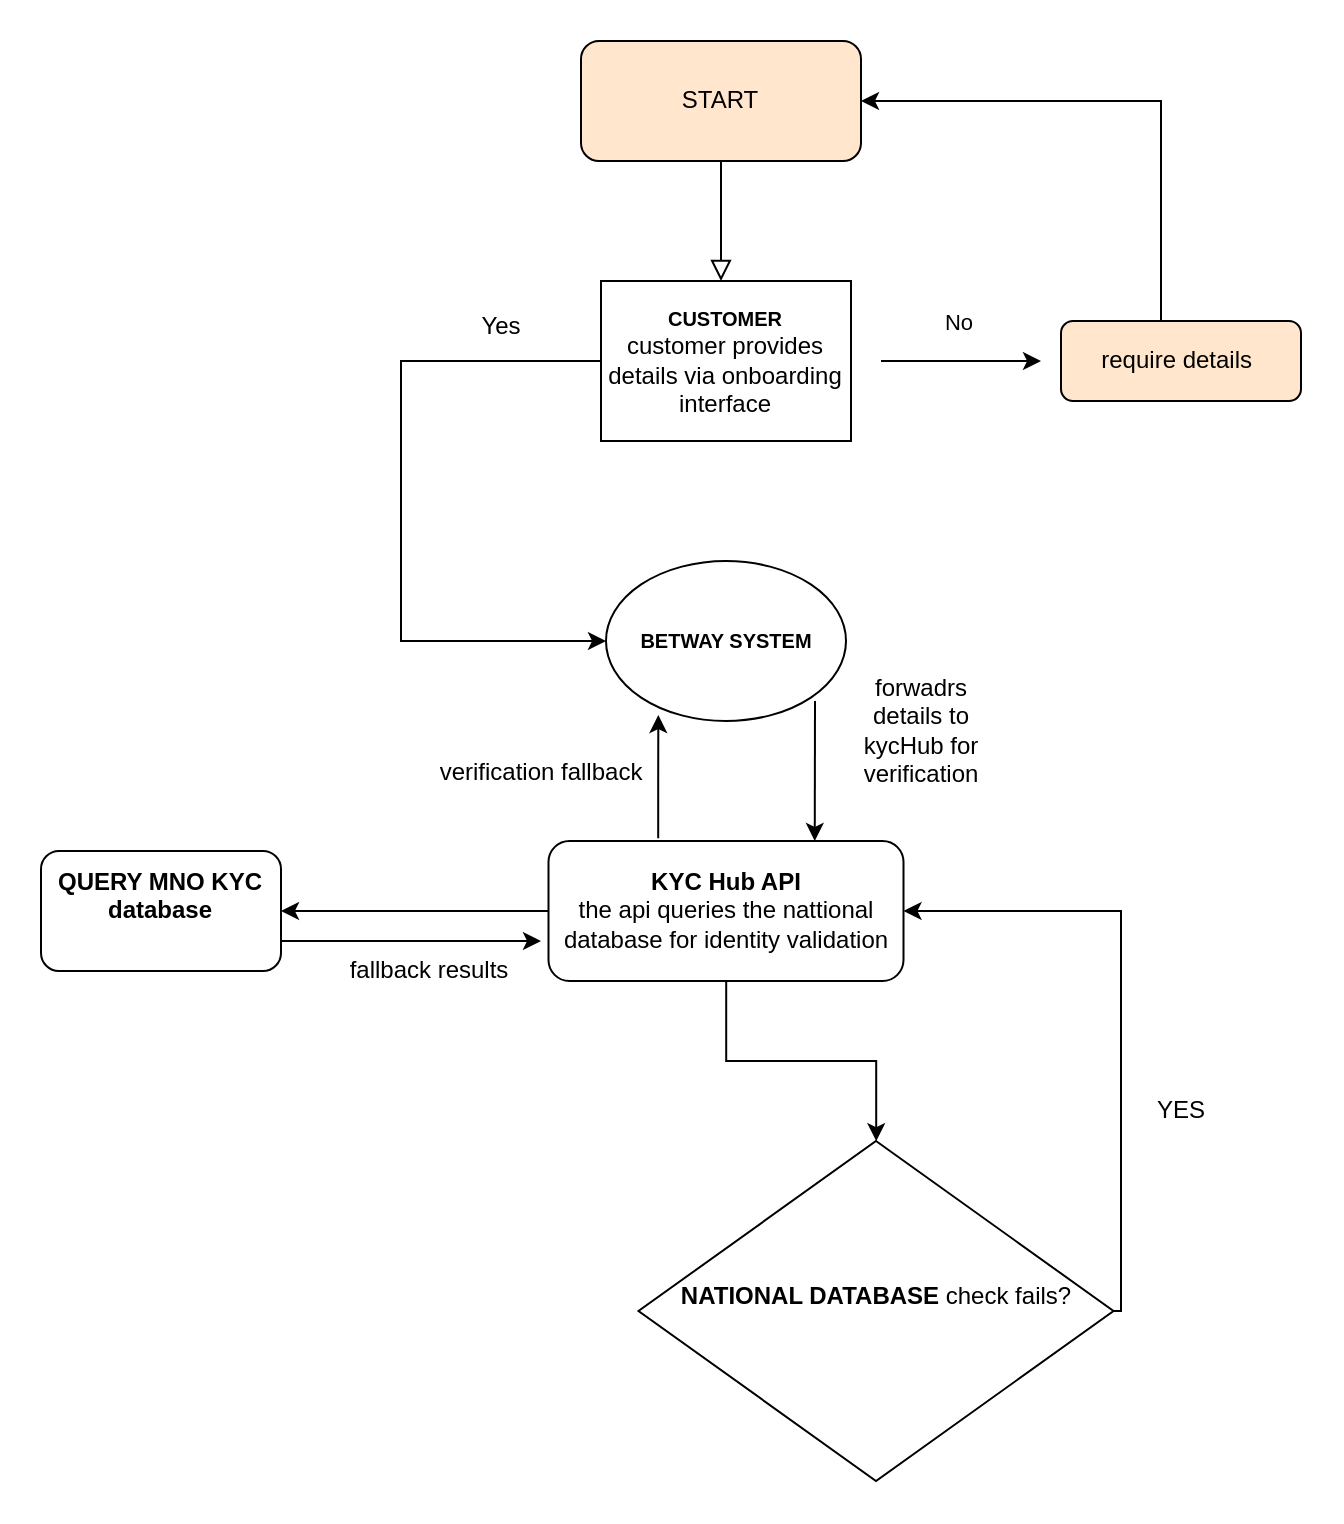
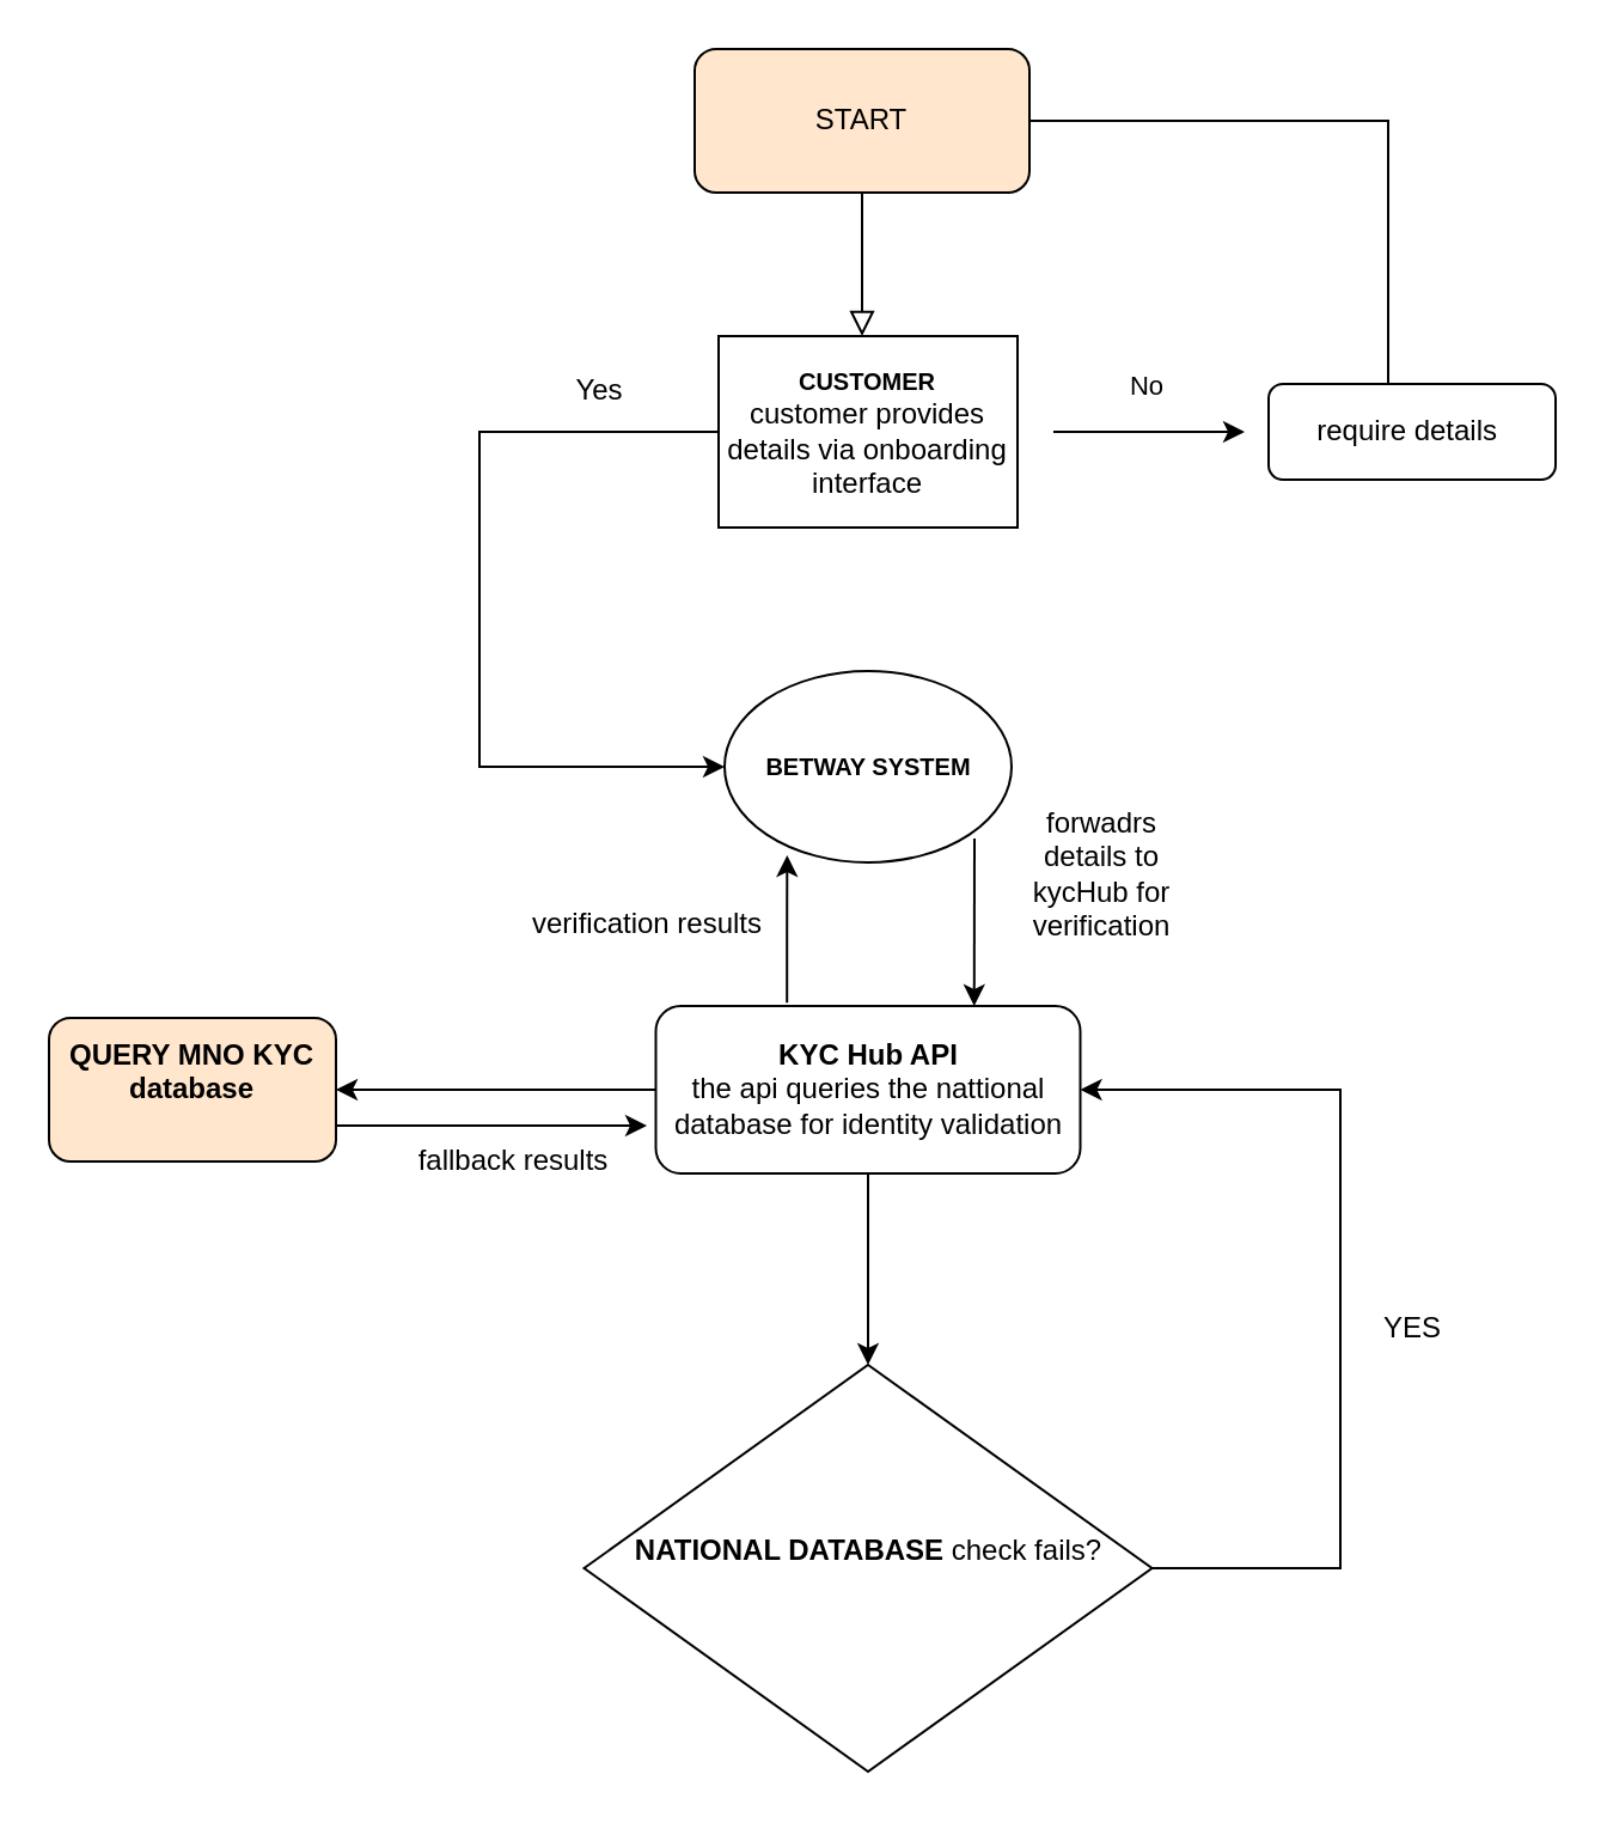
  <mxCell id="0" />
  <mxCell id="1" parent="0" />
  <mxCell id="2" value="" style="rounded=0;html=1;jettySize=auto;orthogonalLoop=1;fontSize=11;endArrow=block;endFill=0;endSize=8;strokeWidth=1;shadow=0;labelBackgroundColor=none;edgeStyle=orthogonalEdgeStyle;" parent="1" source="3" edge="1"><mxGeometry relative="1" as="geometry"><mxPoint x="360" y="140" as="targetPoint" /></mxGeometry></mxCell>
  <mxCell id="3" value="START" style="rounded=1;whiteSpace=wrap;html=1;fontSize=12;glass=0;strokeWidth=1;shadow=0;fillColor=#ffe6cc;" parent="1" vertex="1"><mxGeometry x="290" y="20" width="140" height="60" as="geometry" /></mxCell>
- <mxCell id="4" value="" style="edgeStyle=orthogonalEdgeStyle;rounded=0;orthogonalLoop=1;jettySize=auto;html=1;entryX=1;entryY=0.5;entryDx=0;entryDy=0;" edge="1" parent="1" source="5" target="3"><mxGeometry relative="1" as="geometry"><mxPoint x="590" y="120" as="targetPoint" /><Array as="points"><mxPoint x="580" y="50" /></Array></mxGeometry></mxCell>
- <mxCell id="5" value="require details&amp;nbsp;" style="rounded=1;whiteSpace=wrap;html=1;fontSize=12;glass=0;strokeWidth=1;shadow=0;fillColor=#ffe6cc;" parent="1" vertex="1"><mxGeometry x="530" y="160" width="120" height="40" as="geometry" /></mxCell>
+ <mxCell id="4" value="" style="edgeStyle=orthogonalEdgeStyle;rounded=0;orthogonalLoop=1;jettySize=auto;html=1;entryX=1;entryY=0.5;entryDx=0;entryDy=0;endArrow=none;" edge="1" parent="1" source="5" target="3"><mxGeometry relative="1" as="geometry"><mxPoint x="590" y="120" as="targetPoint" /><Array as="points"><mxPoint x="580" y="50" /></Array></mxGeometry></mxCell>
+ <mxCell id="5" value="require details&amp;nbsp;" style="rounded=1;whiteSpace=wrap;html=1;fontSize=12;glass=0;strokeWidth=1;shadow=0;" parent="1" vertex="1"><mxGeometry x="530" y="160" width="120" height="40" as="geometry" /></mxCell>
  <mxCell id="6" value="" style="edgeStyle=orthogonalEdgeStyle;rounded=0;orthogonalLoop=1;jettySize=auto;html=1;" edge="1" parent="1" source="9" target="17"><mxGeometry relative="1" as="geometry" /></mxCell>
  <mxCell id="7" value="" style="edgeStyle=orthogonalEdgeStyle;rounded=0;orthogonalLoop=1;jettySize=auto;html=1;" edge="1" parent="1" source="9" target="20"><mxGeometry relative="1" as="geometry" /></mxCell>
  <mxCell id="8" value="" style="edgeStyle=orthogonalEdgeStyle;rounded=0;orthogonalLoop=1;jettySize=auto;html=1;entryX=0.218;entryY=0.963;entryDx=0;entryDy=0;entryPerimeter=0;exitX=0.309;exitY=-0.02;exitDx=0;exitDy=0;exitPerimeter=0;" edge="1" parent="1" source="9" target="10"><mxGeometry relative="1" as="geometry" /></mxCell>
  <mxCell id="9" value="&lt;b&gt;&lt;font&gt;KYC Hub API&lt;/font&gt;&lt;/b&gt;&lt;div&gt;&lt;font style=&quot;&quot;&gt;the api queries the nattional database for identity validation&lt;/font&gt;&lt;/div&gt;" style="rounded=1;whiteSpace=wrap;html=1;fontSize=12;glass=0;strokeWidth=1;shadow=0;" parent="1" vertex="1"><mxGeometry x="273.75" y="420" width="177.5" height="70" as="geometry" /></mxCell>
  <mxCell id="10" value="&lt;div&gt;&lt;font size=&quot;1&quot;&gt;&lt;b&gt;BETWAY SYSTEM&lt;/b&gt;&lt;/font&gt;&lt;/div&gt;" style="ellipse;whiteSpace=wrap;html=1;" vertex="1" parent="1"><mxGeometry x="302.5" y="280" width="120" height="80" as="geometry" /></mxCell>
  <mxCell id="11" value="&lt;div&gt;&lt;span style=&quot;background-color: initial;&quot;&gt;&lt;font size=&quot;1&quot;&gt;&lt;b&gt;CUSTOMER&lt;/b&gt;&lt;/font&gt;&lt;/span&gt;&lt;/div&gt;&lt;div&gt;&lt;span style=&quot;background-color: initial;&quot;&gt;customer provides details via onboarding interface&lt;/span&gt;&lt;/div&gt;" style="rounded=0;whiteSpace=wrap;html=1;" vertex="1" parent="1"><mxGeometry x="300" y="140" width="125" height="80" as="geometry" /></mxCell>
  <mxCell id="12" value="" style="endArrow=classic;html=1;rounded=0;entryX=0;entryY=0.5;entryDx=0;entryDy=0;exitX=0;exitY=0.5;exitDx=0;exitDy=0;" edge="1" parent="1" source="11" target="10"><mxGeometry width="50" height="50" relative="1" as="geometry"><mxPoint x="420" y="230" as="sourcePoint" /><mxPoint x="470" y="180" as="targetPoint" /><Array as="points"><mxPoint x="200" y="180" /><mxPoint x="200" y="320" /></Array></mxGeometry></mxCell>
  <mxCell id="13" value="" style="endArrow=classic;html=1;rounded=0;" edge="1" parent="1"><mxGeometry width="50" height="50" relative="1" as="geometry"><mxPoint x="440" y="180" as="sourcePoint" /><mxPoint x="520" y="180" as="targetPoint" /></mxGeometry></mxCell>
  <mxCell id="14" value="No" style="edgeLabel;html=1;align=center;verticalAlign=middle;resizable=0;points=[];" vertex="1" connectable="0" parent="13"><mxGeometry x="-0.04" y="6" relative="1" as="geometry"><mxPoint y="-14" as="offset" /></mxGeometry></mxCell>
  <mxCell id="15" value="" style="endArrow=classic;html=1;rounded=0;entryX=0.75;entryY=0;entryDx=0;entryDy=0;" edge="1" parent="1" target="9"><mxGeometry width="50" height="50" relative="1" as="geometry"><mxPoint x="407" y="350" as="sourcePoint" /><mxPoint x="362.5" y="410" as="targetPoint" /></mxGeometry></mxCell>
  <mxCell id="16" style="edgeStyle=orthogonalEdgeStyle;rounded=0;orthogonalLoop=1;jettySize=auto;html=1;entryX=1;entryY=0.5;entryDx=0;entryDy=0;" edge="1" parent="1" source="17" target="9"><mxGeometry relative="1" as="geometry"><mxPoint x="570" y="450" as="targetPoint" /><Array as="points"><mxPoint x="560" y="655" /><mxPoint x="560" y="455" /></Array></mxGeometry></mxCell>
- <mxCell id="17" value="&lt;b&gt;NATIONAL DATABASE &lt;/b&gt;check fails?&lt;div&gt;&lt;br&gt;&lt;/div&gt;" style="rhombus;whiteSpace=wrap;html=1;" vertex="1" parent="1"><mxGeometry x="318.75" y="570" width="237.5" height="170" as="geometry" /></mxCell>
+ <mxCell id="17" value="&lt;b&gt;NATIONAL DATABASE &lt;/b&gt;check fails?&lt;div&gt;&lt;br&gt;&lt;/div&gt;" style="rhombus;whiteSpace=wrap;html=1;" vertex="1" parent="1"><mxGeometry x="243.75" y="570" width="237.5" height="170" as="geometry" /></mxCell>
  <mxCell id="18" value="YES" style="text;html=1;align=center;verticalAlign=middle;resizable=0;points=[];autosize=1;strokeColor=none;fillColor=none;" vertex="1" parent="1"><mxGeometry x="565" y="540" width="50" height="30" as="geometry" /></mxCell>
  <mxCell id="19" style="edgeStyle=orthogonalEdgeStyle;rounded=0;orthogonalLoop=1;jettySize=auto;html=1;exitX=1;exitY=0.75;exitDx=0;exitDy=0;" edge="1" parent="1" source="20"><mxGeometry relative="1" as="geometry"><mxPoint x="270" y="470" as="targetPoint" /></mxGeometry></mxCell>
- <mxCell id="20" value="&lt;b&gt;QUERY MNO KYC database&lt;/b&gt;&lt;div&gt;&lt;br&gt;&lt;/div&gt;" style="whiteSpace=wrap;html=1;rounded=1;glass=0;strokeWidth=1;shadow=0;" vertex="1" parent="1"><mxGeometry x="20" y="425" width="120" height="60" as="geometry" /></mxCell>
+ <mxCell id="20" value="&lt;b&gt;QUERY MNO KYC database&lt;/b&gt;&lt;div&gt;&lt;br&gt;&lt;/div&gt;" style="whiteSpace=wrap;html=1;rounded=1;glass=0;strokeWidth=1;shadow=0;fillColor=#ffe6cc;" vertex="1" parent="1"><mxGeometry x="20" y="425" width="120" height="60" as="geometry" /></mxCell>
  <mxCell id="21" value="fallback results" style="text;html=1;align=center;verticalAlign=middle;resizable=0;points=[];autosize=1;strokeColor=none;fillColor=none;" vertex="1" parent="1"><mxGeometry x="163.75" y="470" width="100" height="30" as="geometry" /></mxCell>
  <mxCell id="22" value="&lt;span style=&quot;text-wrap-mode: wrap;&quot;&gt;forwadrs details to kycHub for verification&lt;/span&gt;" style="text;html=1;align=center;verticalAlign=middle;resizable=0;points=[];autosize=1;strokeColor=none;fillColor=none;" vertex="1" parent="1"><mxGeometry x="340" y="350" width="240" height="30" as="geometry" /></mxCell>
- <mxCell id="23" value="&lt;p style=&quot;margin-bottom: 0in&quot;&gt;verification fallback&lt;/p&gt;" style="text;html=1;align=center;verticalAlign=middle;resizable=0;points=[];autosize=1;strokeColor=none;fillColor=none;flipH=1;container=0;" vertex="1" parent="1"><mxGeometry x="210" y="360" width="120" height="40" as="geometry" /></mxCell>
+ <mxCell id="23" value="&lt;p style=&quot;margin-bottom: 0in&quot;&gt;verification results&lt;/p&gt;" style="text;html=1;align=center;verticalAlign=middle;resizable=0;points=[];autosize=1;strokeColor=none;fillColor=none;flipH=1;container=0;" vertex="1" parent="1"><mxGeometry x="210" y="360" width="120" height="40" as="geometry" /></mxCell>
  <mxCell id="24" value="Yes" style="text;html=1;align=center;verticalAlign=middle;resizable=0;points=[];autosize=1;strokeColor=none;fillColor=none;" vertex="1" parent="1"><mxGeometry x="230" y="148" width="40" height="30" as="geometry" /></mxCell>
